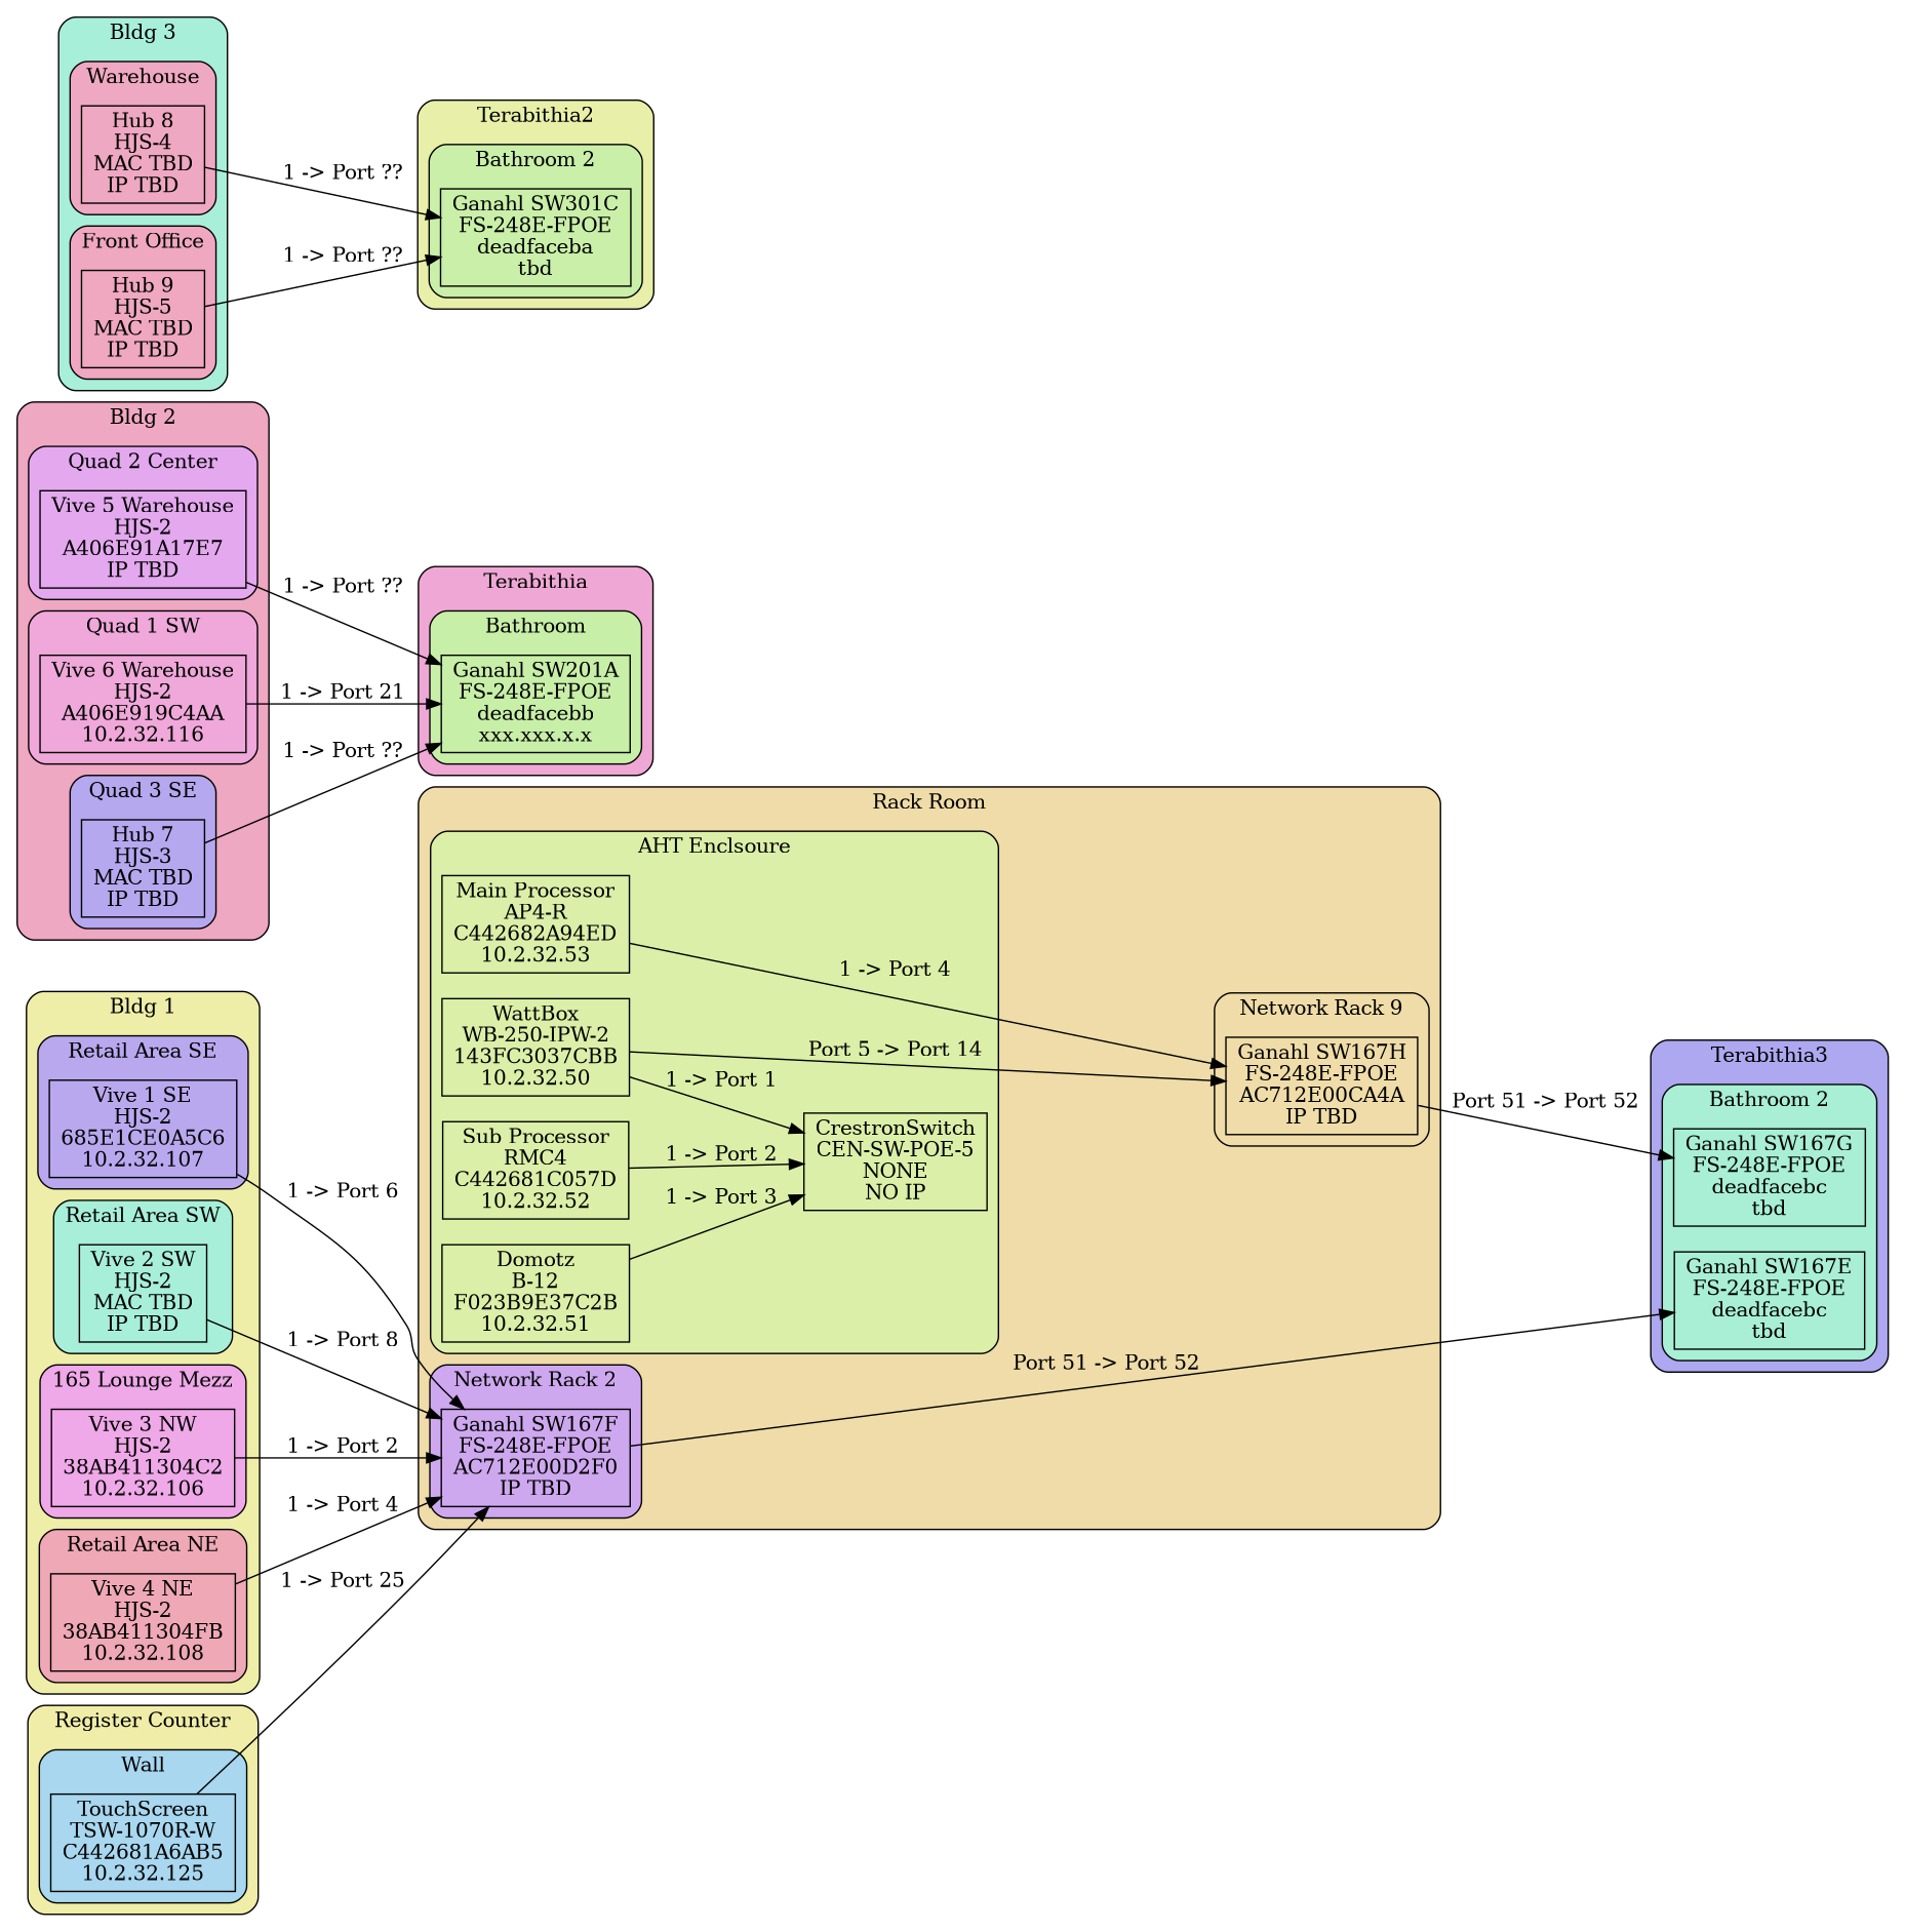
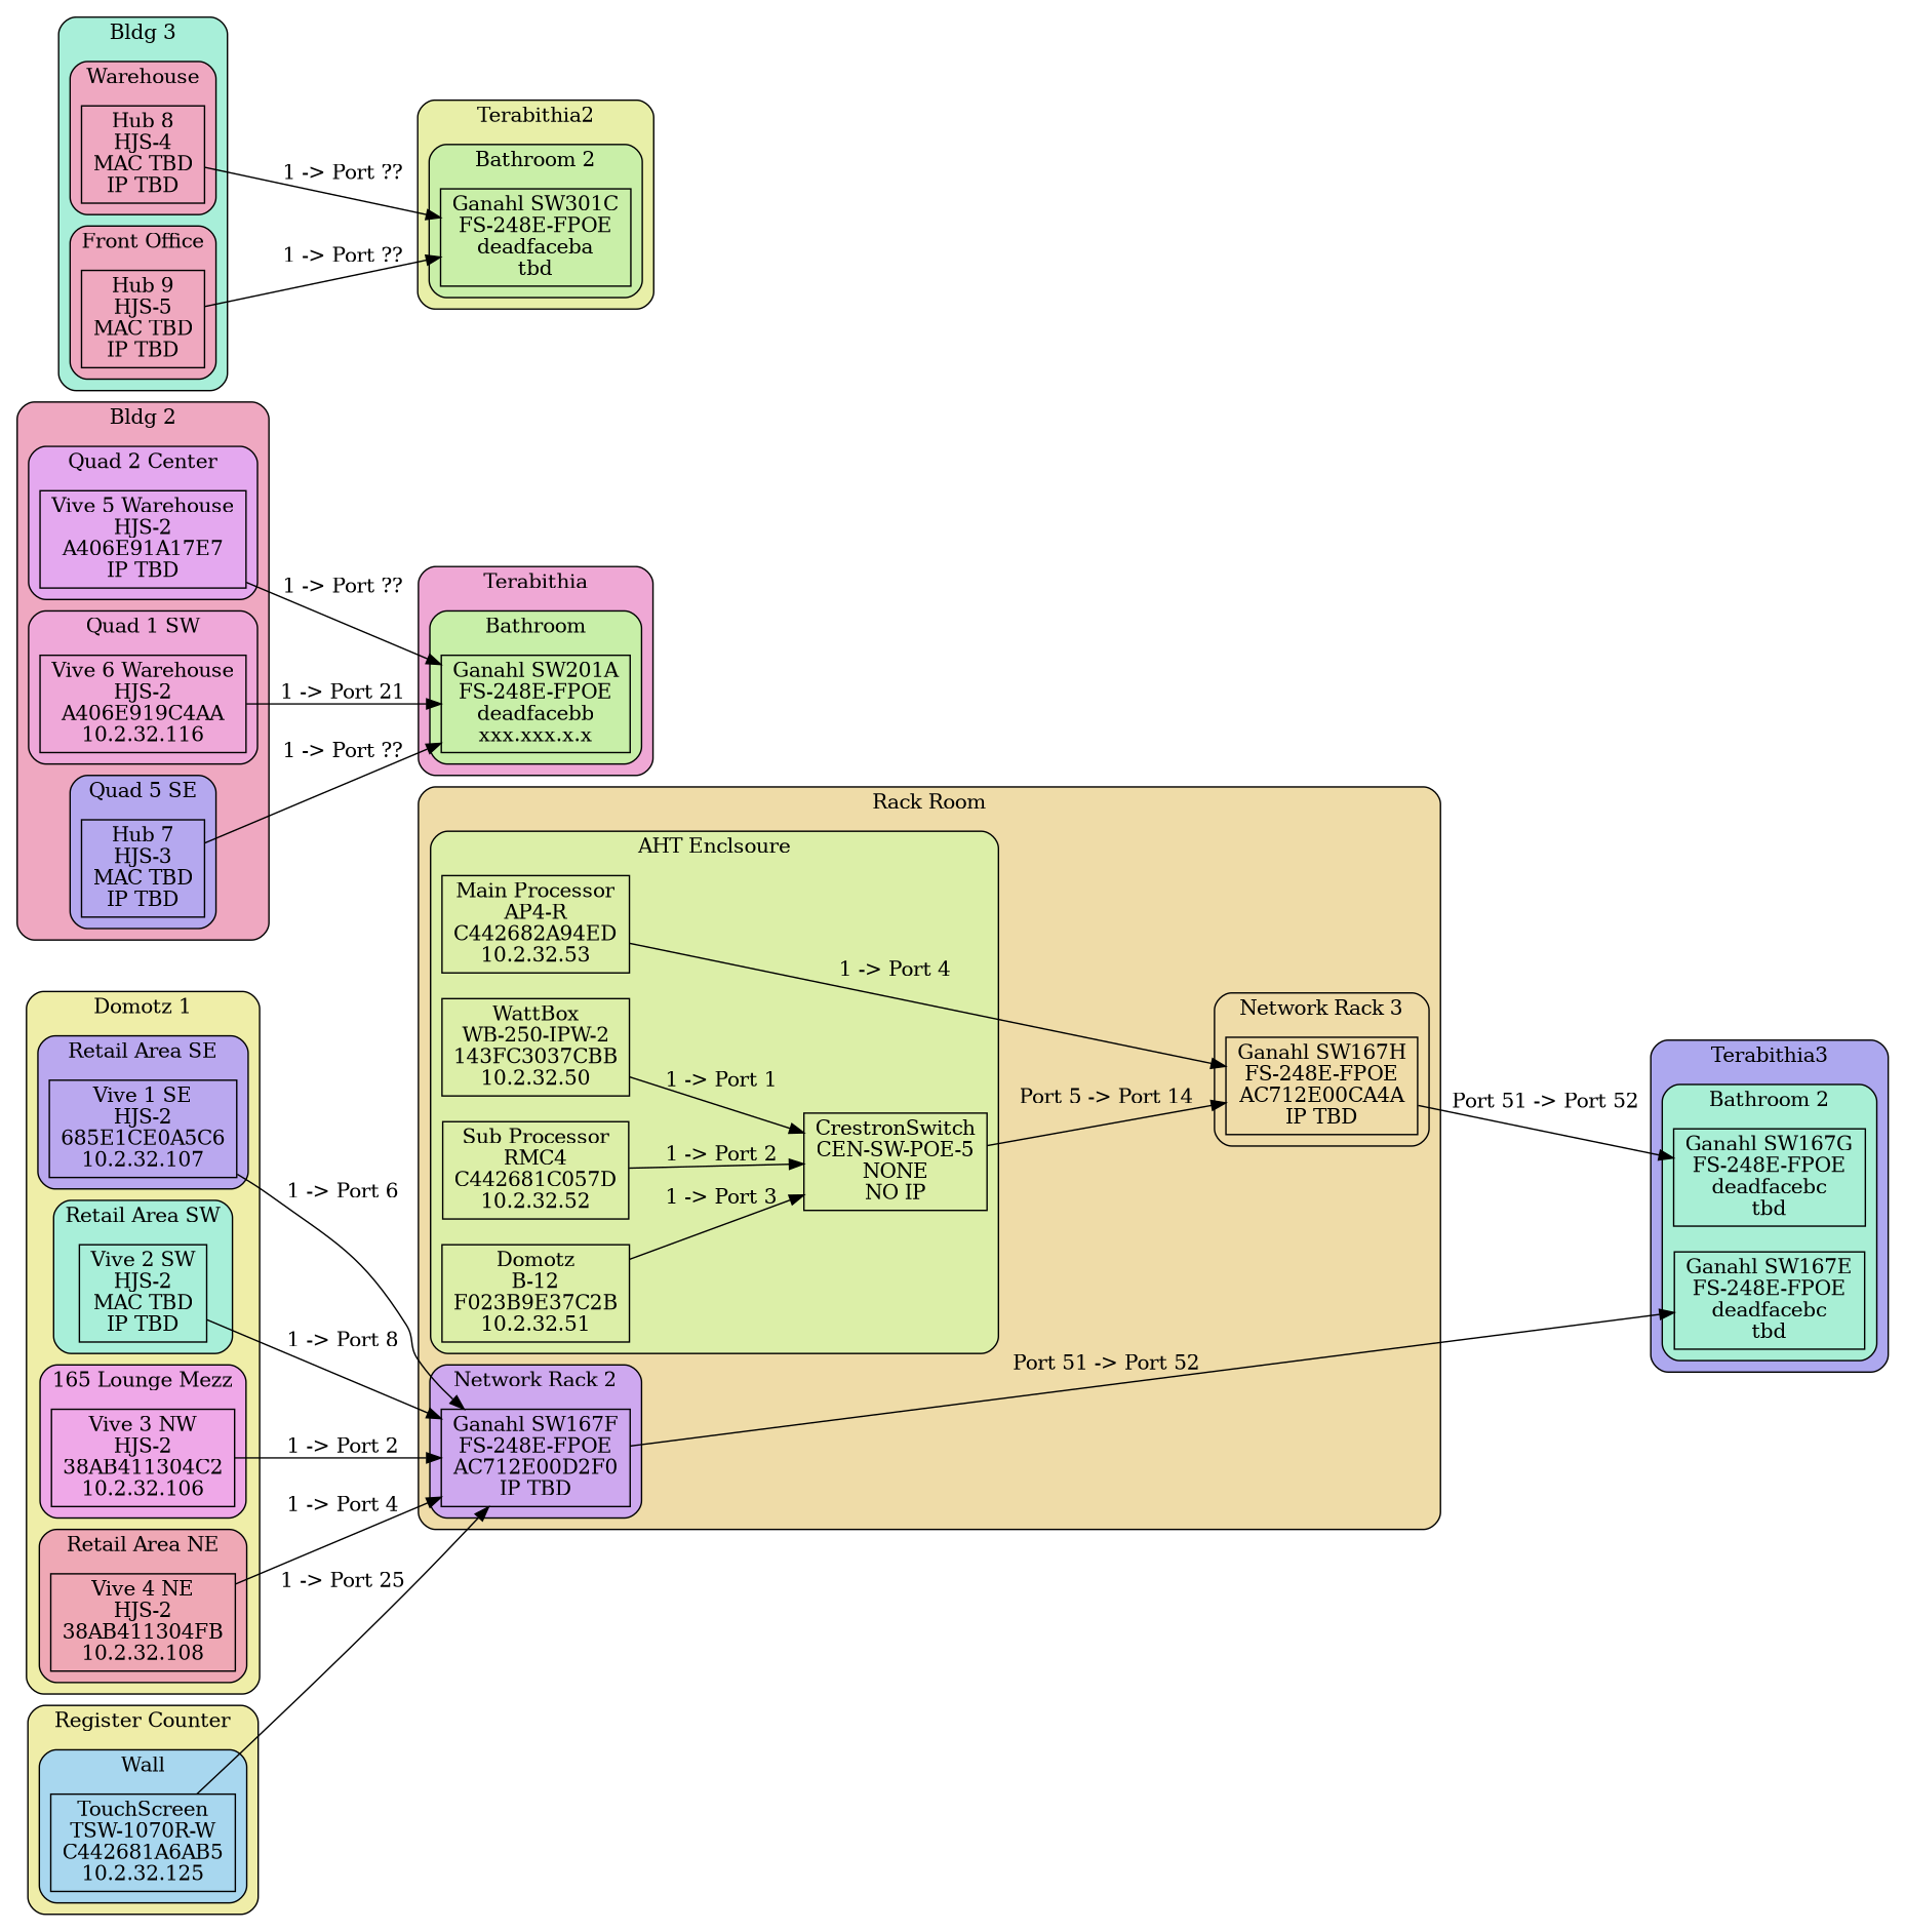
  digraph {
    rankdir=LR
    node [shape=box]
    n1 [label="Ganahl SW167F\nFS-248E-FPOE\nAC712E00D2F0\nIP TBD"]
    n2 [label="Ganahl SW167H\nFS-248E-FPOE\nAC712E00CA4A\nIP TBD"]
    n3 [label="CrestronSwitch\nCEN-SW-POE-5\nNONE\nNO IP"]
    n4 [label="WattBox\nWB-250-IPW-2\n143FC3037CBB\n10.2.32.50"]
    n5 [label="Sub Processor\nRMC4\nC442681C057D\n10.2.32.52"]
    n6 [label="Domotz\nB-12\nF023B9E37C2B\n10.2.32.51"]
    n7 [label="Main Processor\nAP4-R\nC442682A94ED\n10.2.32.53"]
    n8 [label="Vive 1 SE\nHJS-2\n685E1CE0A5C6\n10.2.32.107"]
    n9 [label="Vive 2 SW\nHJS-2\nMAC TBD\nIP TBD"]
    n10 [label="Vive 3 NW\nHJS-2\n38AB411304C2\n10.2.32.106"]
    n11 [label="Vive 4 NE\nHJS-2\n38AB411304FB\n10.2.32.108"]
    n12 [label="Vive 5 Warehouse\nHJS-2\nA406E91A17E7\nIP TBD"]
    n13 [label="Vive 6 Warehouse\nHJS-2\nA406E919C4AA\n10.2.32.116"]
    n14 [label="Hub 7\nHJS-3\nMAC TBD\nIP TBD"]
    n15 [label="Hub 8\nHJS-4\nMAC TBD\nIP TBD"]
    n16 [label="Hub 9\nHJS-5\nMAC TBD\nIP TBD"]
    n17 [label="TouchScreen\nTSW-1070R-W\nC442681A6AB5\n10.2.32.125"]
    n18 [label="Ganahl SW201A\nFS-248E-FPOE\ndeadfacebb\nxxx.xxx.x.x"]
    n19 [label="Ganahl SW301C\nFS-248E-FPOE\ndeadfaceba\ntbd"]
    n20 [label="Ganahl SW167E\nFS-248E-FPOE\ndeadfacebc\ntbd"]
    n21 [label="Ganahl SW167G\nFS-248E-FPOE\ndeadfacebc\ntbd"]
    subgraph cluster_1 {
      fillcolor="#efdca8"
      label="Rack Room"
      style="filled,rounded"
      subgraph cluster_2 {
        fillcolor="#cea8ef"
        label="Network Rack 2"
        style="filled,rounded"
        n1
      }
      subgraph cluster_3 {
        fillcolor="#efdca8"
-       label="Network Rack 9"
+       label="Network Rack 3"
        style="filled,rounded"
        n2
      }
      subgraph cluster_4 {
        fillcolor="#dcefa8"
        label="AHT Enclsoure"
        style="filled,rounded"
        n3
        n4
        n5
        n6
        n7
      }
    }
    subgraph cluster_5 {
      fillcolor="#efeea8"
-     label="Bldg 1"
+     label="Domotz 1"
      style="filled,rounded"
      subgraph cluster_6 {
        fillcolor="#baa8ef"
        label="Retail Area SE"
        style="filled,rounded"
        n8
      }
      subgraph cluster_7 {
        fillcolor="#a8efd9"
        label="Retail Area SW"
        style="filled,rounded"
        n9
      }
      subgraph cluster_8 {
        fillcolor="#efa8e8"
        label="165 Lounge Mezz"
        style="filled,rounded"
        n10
      }
      subgraph cluster_9 {
        fillcolor="#efa8b5"
        label="Retail Area NE"
        style="filled,rounded"
        n11
      }
    }
    subgraph cluster_10 {
      fillcolor="#efa8c1"
      label="Bldg 2"
      style="filled,rounded"
      subgraph cluster_11 {
        fillcolor="#e4a8ef"
        label="Quad 2 Center"
        style="filled,rounded"
        n12
      }
      subgraph cluster_12 {
        fillcolor="#efa8d9"
        label="Quad 1 SW"
        style="filled,rounded"
        n13
      }
      subgraph cluster_13 {
        fillcolor="#b5a8ef"
-       label="Quad 3 SE"
+       label="Quad 5 SE"
        style="filled,rounded"
        n14
      }
    }
    subgraph cluster_14 {
      fillcolor="#a8efd9"
      label="Bldg 3"
      style="filled,rounded"
      subgraph cluster_15 {
        fillcolor="#efa8c1"
        label=Warehouse
        style="filled,rounded"
        n15
      }
      subgraph cluster_16 {
        fillcolor="#efa8bf"
        label="Front Office"
        style="filled,rounded"
        n16
      }
    }
    subgraph cluster_17 {
      fillcolor="#efeda8"
      label="Register Counter"
      style="filled,rounded"
      subgraph cluster_18 {
        fillcolor="#a8d7ef"
        label=Wall
        style="filled,rounded"
        n17
      }
    }
    subgraph cluster_19 {
      fillcolor="#efa8d5"
      label=Terabithia
      style="filled,rounded"
      subgraph cluster_20 {
        fillcolor="#c8efa8"
        label=Bathroom
        style="filled,rounded"
        n18
      }
    }
    subgraph cluster_21 {
      fillcolor="#e8efa8"
      label=Terabithia2
      style="filled,rounded"
      subgraph cluster_22 {
        fillcolor="#c9efa8"
        label="Bathroom 2"
        style="filled,rounded"
        n19
      }
    }
    subgraph cluster_23 {
      fillcolor="#ada8ef"
      label=Terabithia3
      style="filled,rounded"
      subgraph cluster_24 {
        fillcolor="#a8efd5"
        label="Bathroom 2"
        style="filled,rounded"
        n20
        n21
      }
    }
    n1 -> n20 [label="Port 51 -> Port 52"]
    n2 -> n21 [label="Port 51 -> Port 52"]
-   n4 -> n2 [label="Port 5 -> Port 14"]
+   n3 -> n2 [label="Port 5 -> Port 14"]
    n4 -> n3 [label="1 -> Port 1"]
    n5 -> n3 [label="1 -> Port 2"]
    n6 -> n3 [label="1 -> Port 3"]
    n7 -> n2 [label="1 -> Port 4"]
    n8 -> n1 [label="1 -> Port 6"]
    n9 -> n1 [label="1 -> Port 8"]
    n10 -> n1 [label="1 -> Port 2"]
    n11 -> n1 [label="1 -> Port 4"]
    n12 -> n18 [label="1 -> Port ??"]
    n13 -> n18 [label="1 -> Port 21"]
    n14 -> n18 [label="1 -> Port ??"]
    n15 -> n19 [label="1 -> Port ??"]
    n16 -> n19 [label="1 -> Port ??"]
    n17 -> n1 [label="1 -> Port 25"]
  }
